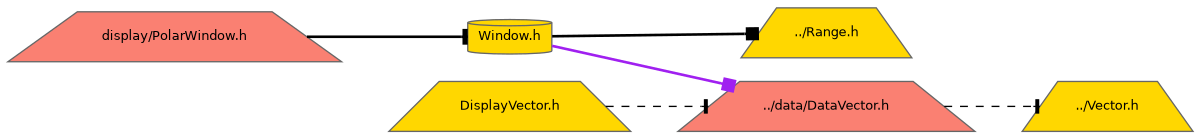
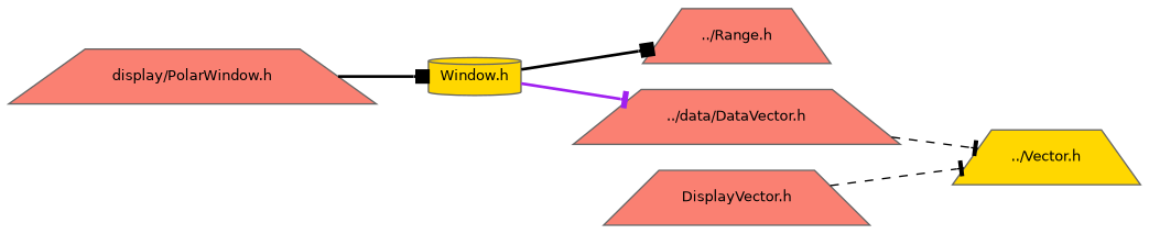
  digraph {
    rankdir=LR
    node [color=grey40 fillcolor=salmon fontname=Helvetica fontsize=10 shape=trapezium style=filled]
    edge [arrowhead=tee color=black fontname=Helvetica fontsize=10 labelfontname=Helvetica labelfontsize=10 style=bold]
    n1 [color=gray40 fontcolor=black height=0.2 label="display/PolarWindow.h" width=0.4]
    n2 [fillcolor=gold height=0.2 label="Window.h" shape=cylinder width=0.4]
-   n3 [fillcolor=gold height=0.2 label="../Range.h" width=0.4]
+   n3 [height=0.2 label="../Range.h" width=0.4]
    n4 [height=0.2 label="../data/DataVector.h" width=0.4]
    n5 [fillcolor=gold height=0.2 label="../Vector.h" width=0.4]
-   n6 [fillcolor=gold height=0.2 label="DisplayVector.h" width=0.4]
-   n1 -> n2
+   n6 [height=0.2 label="DisplayVector.h" width=0.4]
+   n1 -> n2 [arrowhead=box]
    n2 -> n3 [arrowhead=box]
-   n2 -> n4 [arrowhead=box color=purple]
+   n2 -> n4 [color=purple]
    n4 -> n5 [style=dashed]
-   n6 -> n4 [style=dashed]
+   n6 -> n5 [style=dashed]
  }
